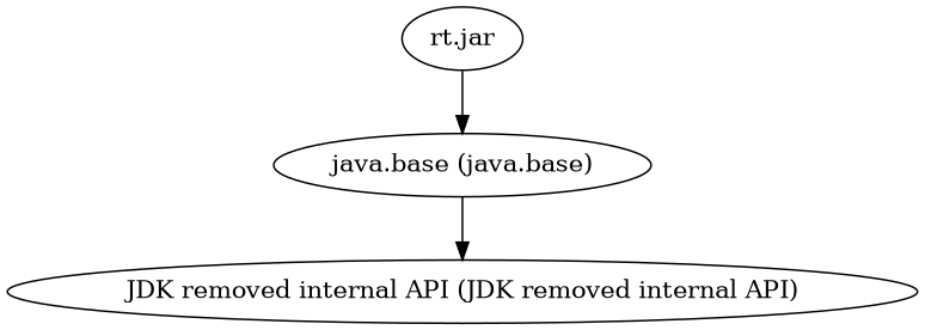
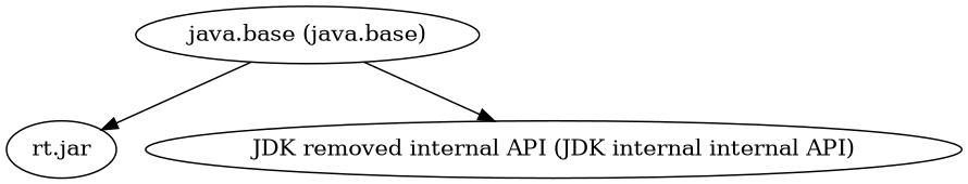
  digraph {
    "rt.jar"
    "java.base (java.base)"
-   "JDK removed internal API (JDK removed internal API)"
-   "rt.jar" -> "java.base (java.base)"
+   "JDK removed internal API (JDK removed internal API)" [label="JDK removed internal API (JDK internal internal API)"]
+   "java.base (java.base)" -> "rt.jar"
    "java.base (java.base)" -> "JDK removed internal API (JDK removed internal API)"
  }
